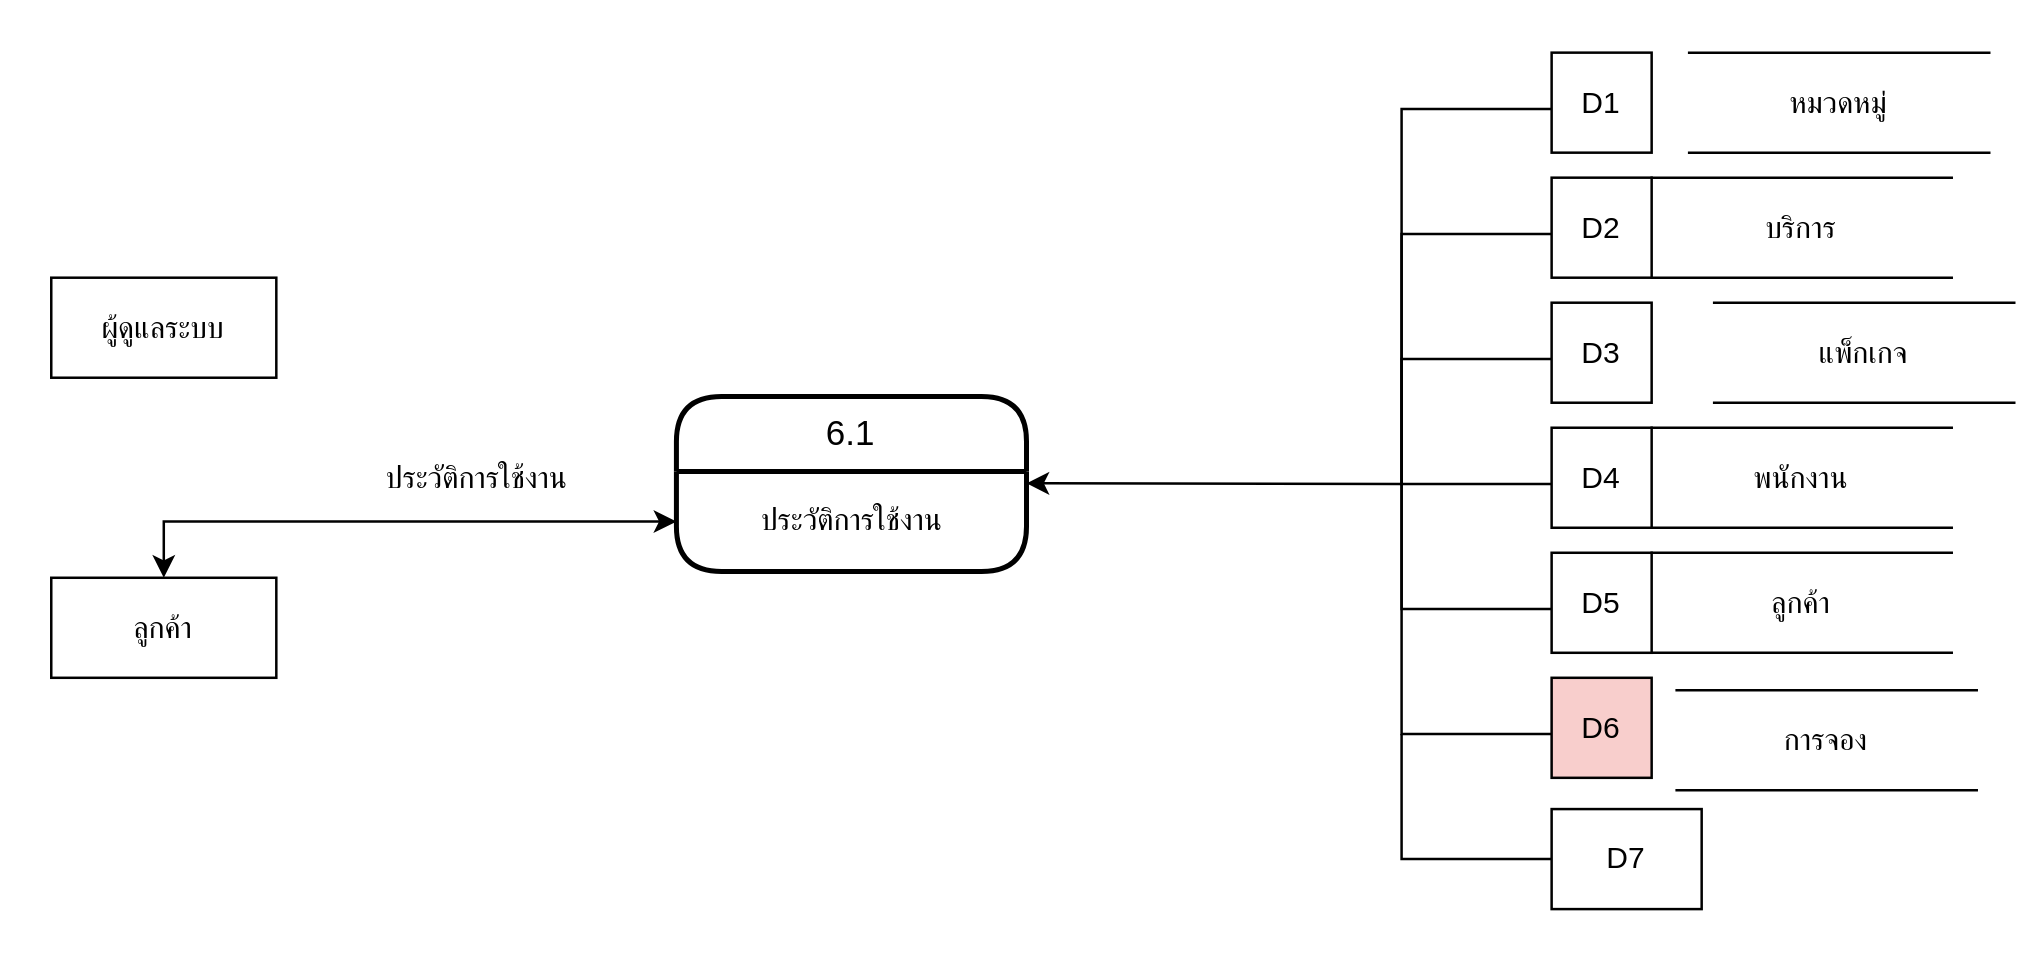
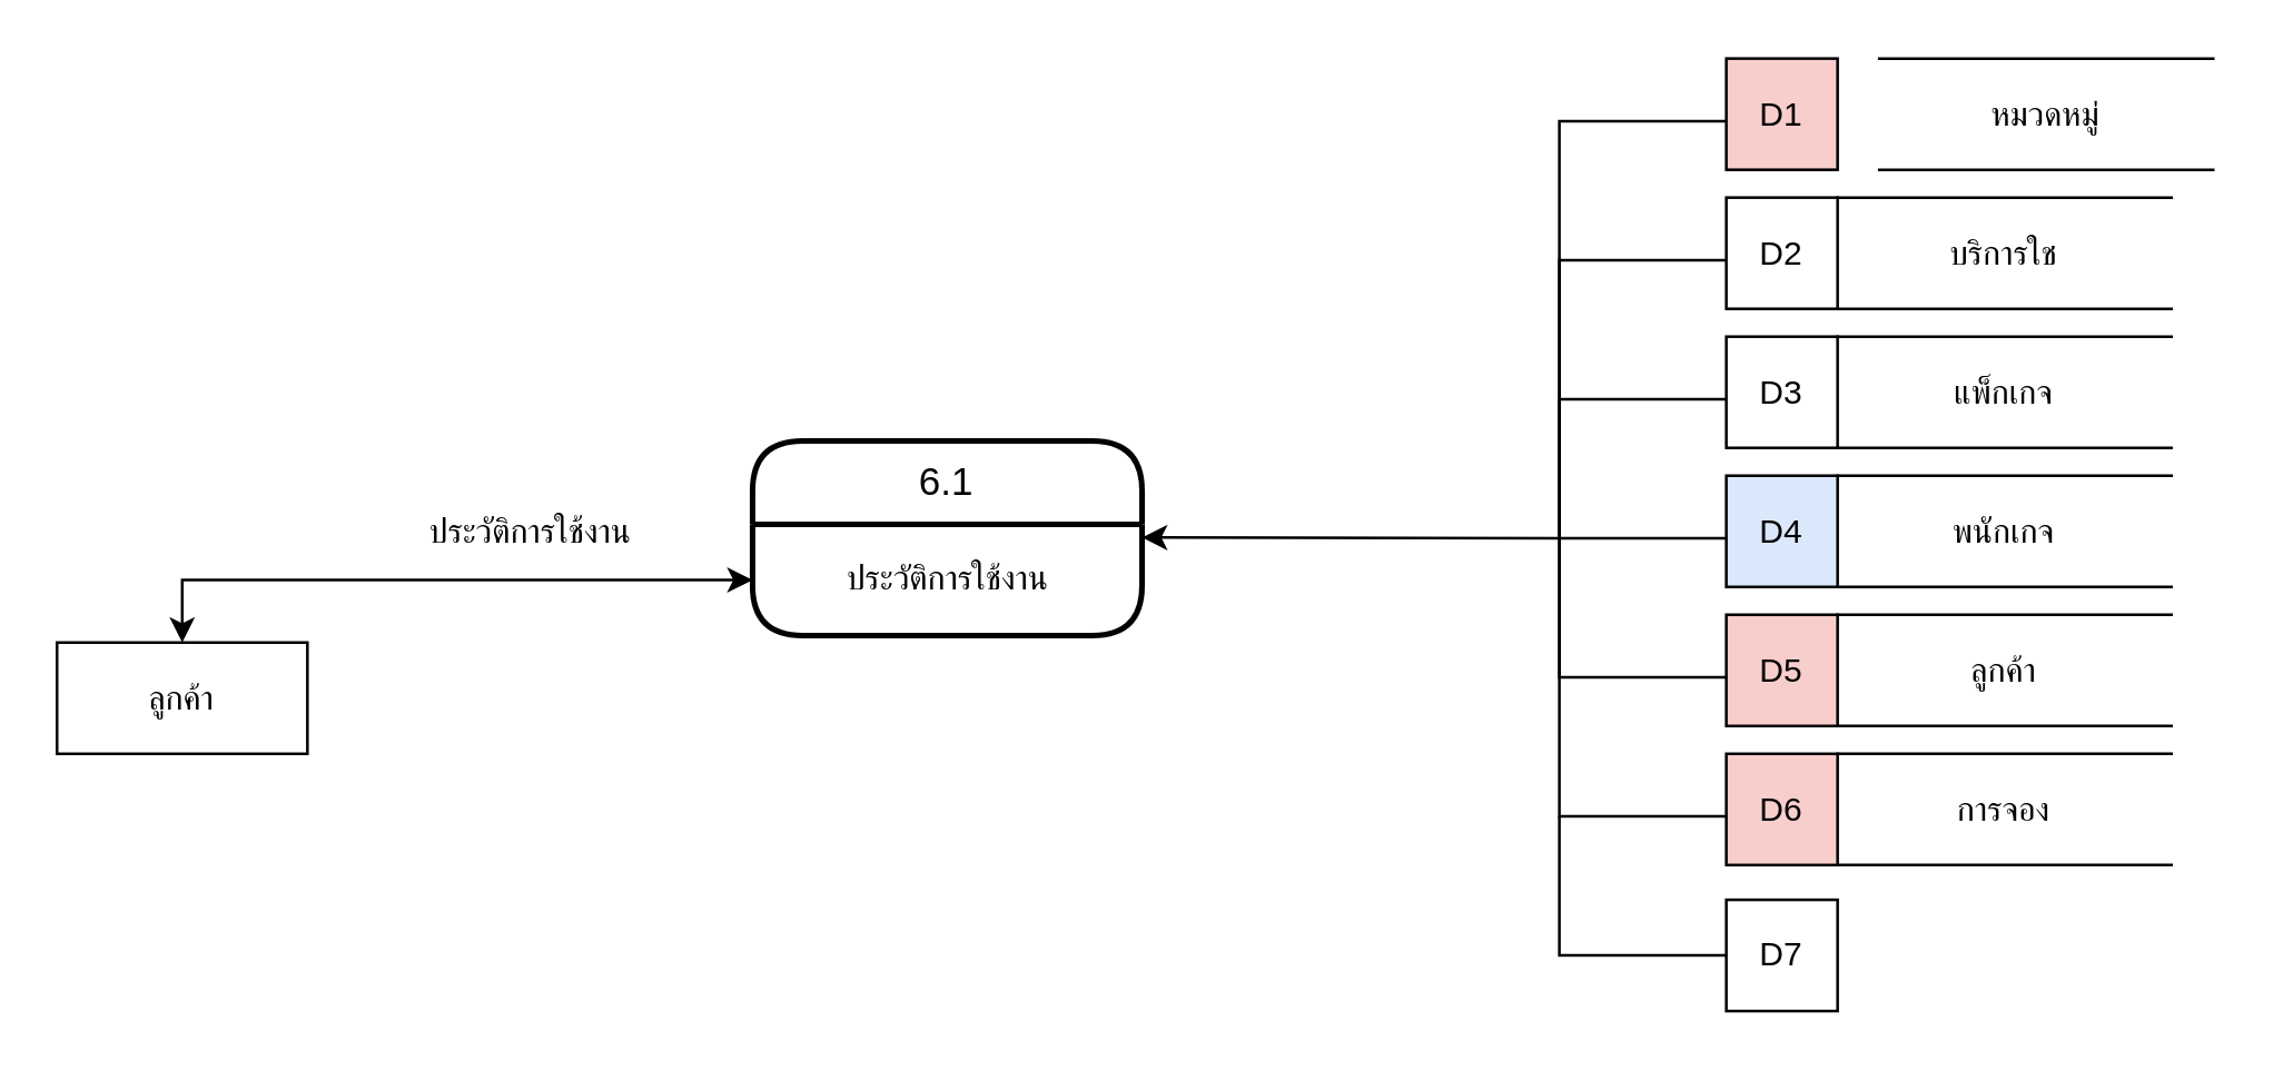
  <mxCell id="0" />
  <mxCell id="1" parent="0" />
  <mxCell id="2" value="ลูกค้า" style="rounded=0;whiteSpace=wrap;html=1;" vertex="1" parent="1"><mxGeometry x="20" y="230.5" width="90" height="40" as="geometry" /></mxCell>
  <mxCell id="3" value="6.1" style="swimlane;childLayout=stackLayout;horizontal=1;startSize=30;horizontalStack=0;rounded=1;fontSize=14;fontStyle=0;strokeWidth=2;resizeParent=0;resizeLast=1;shadow=0;dashed=0;align=center;arcSize=20;whiteSpace=wrap;html=1;swimlaneLine=1;glass=0;" vertex="1" parent="1"><mxGeometry x="270" y="158" width="140" height="70" as="geometry" /></mxCell>
  <mxCell id="4" value="ประวัติการใช้งาน" style="text;html=1;align=center;verticalAlign=middle;resizable=0;points=[];autosize=1;strokeColor=none;fillColor=none;" vertex="1" parent="3"><mxGeometry y="30" width="140" height="40" as="geometry" /></mxCell>
  <mxCell id="5" value="ประวัติการใช้งาน" style="text;html=1;align=center;verticalAlign=middle;resizable=0;points=[];autosize=1;strokeColor=none;fillColor=none;" vertex="1" parent="1"><mxGeometry x="140" y="175.5" width="100" height="30" as="geometry" /></mxCell>
  <mxCell id="6" value="" style="endArrow=classic;startArrow=classic;html=1;rounded=0;exitX=0.5;exitY=0;exitDx=0;exitDy=0;" edge="1" parent="1" source="2"><mxGeometry width="50" height="50" relative="1" as="geometry"><mxPoint x="20" y="213" as="sourcePoint" /><mxPoint x="270" y="208" as="targetPoint" /><Array as="points"><mxPoint x="65" y="208" /></Array></mxGeometry></mxCell>
- <mxCell id="7" value="ผู้ดูแลระบบ" style="rounded=0;whiteSpace=wrap;html=1;" vertex="1" parent="1"><mxGeometry x="20" y="110.5" width="90" height="40" as="geometry" /></mxCell>
  <mxCell id="8" value="หมวดหมู่" style="shape=partialRectangle;whiteSpace=wrap;html=1;left=0;right=0;fillColor=none;" vertex="1" parent="1"><mxGeometry x="675" y="20.5" width="120" height="40" as="geometry" /></mxCell>
- <mxCell id="9" value="D1" style="rounded=0;whiteSpace=wrap;html=1;" vertex="1" parent="1"><mxGeometry x="620" y="20.5" width="40" height="40" as="geometry" /></mxCell>
- <mxCell id="10" value="บริการ" style="shape=partialRectangle;whiteSpace=wrap;html=1;left=0;right=0;fillColor=none;" vertex="1" parent="1"><mxGeometry x="660" y="70.5" width="120" height="40" as="geometry" /></mxCell>
+ <mxCell id="9" value="D1" style="rounded=0;whiteSpace=wrap;html=1;fillColor=#f8cecc;" vertex="1" parent="1"><mxGeometry x="620" y="20.5" width="40" height="40" as="geometry" /></mxCell>
+ <mxCell id="10" value="บริการใช" style="shape=partialRectangle;whiteSpace=wrap;html=1;left=0;right=0;fillColor=none;" vertex="1" parent="1"><mxGeometry x="660" y="70.5" width="120" height="40" as="geometry" /></mxCell>
  <mxCell id="11" value="D2" style="rounded=0;whiteSpace=wrap;html=1;" vertex="1" parent="1"><mxGeometry x="620" y="70.5" width="40" height="40" as="geometry" /></mxCell>
- <mxCell id="12" value="แพ็กเกจ" style="shape=partialRectangle;whiteSpace=wrap;html=1;left=0;right=0;fillColor=none;" vertex="1" parent="1"><mxGeometry x="685" y="120.5" width="120" height="40" as="geometry" /></mxCell>
+ <mxCell id="12" value="แพ็กเกจ" style="shape=partialRectangle;whiteSpace=wrap;html=1;left=0;right=0;fillColor=none;" vertex="1" parent="1"><mxGeometry x="660" y="120.5" width="120" height="40" as="geometry" /></mxCell>
  <mxCell id="13" value="D3" style="rounded=0;whiteSpace=wrap;html=1;" vertex="1" parent="1"><mxGeometry x="620" y="120.5" width="40" height="40" as="geometry" /></mxCell>
- <mxCell id="14" value="พนักงาน" style="shape=partialRectangle;whiteSpace=wrap;html=1;left=0;right=0;fillColor=none;" vertex="1" parent="1"><mxGeometry x="660" y="170.5" width="120" height="40" as="geometry" /></mxCell>
- <mxCell id="15" value="D4" style="rounded=0;whiteSpace=wrap;html=1;" vertex="1" parent="1"><mxGeometry x="620" y="170.5" width="40" height="40" as="geometry" /></mxCell>
- <mxCell id="16" value="การจอง" style="shape=partialRectangle;whiteSpace=wrap;html=1;left=0;right=0;fillColor=none;" vertex="1" parent="1"><mxGeometry x="670" y="275.5" width="120" height="40" as="geometry" /></mxCell>
+ <mxCell id="14" value="พนักเกจ" style="shape=partialRectangle;whiteSpace=wrap;html=1;left=0;right=0;fillColor=none;" vertex="1" parent="1"><mxGeometry x="660" y="170.5" width="120" height="40" as="geometry" /></mxCell>
+ <mxCell id="15" value="D4" style="rounded=0;whiteSpace=wrap;html=1;fillColor=#dae8fc;" vertex="1" parent="1"><mxGeometry x="620" y="170.5" width="40" height="40" as="geometry" /></mxCell>
+ <mxCell id="16" value="การจอง" style="shape=partialRectangle;whiteSpace=wrap;html=1;left=0;right=0;fillColor=none;" vertex="1" parent="1"><mxGeometry x="660" y="270.5" width="120" height="40" as="geometry" /></mxCell>
  <mxCell id="17" value="D6" style="rounded=0;whiteSpace=wrap;html=1;fillColor=#f8cecc;" vertex="1" parent="1"><mxGeometry x="620" y="270.5" width="40" height="40" as="geometry" /></mxCell>
  <mxCell id="18" value="ลูกค้า" style="shape=partialRectangle;whiteSpace=wrap;html=1;left=0;right=0;fillColor=none;" vertex="1" parent="1"><mxGeometry x="660" y="220.5" width="120" height="40" as="geometry" /></mxCell>
- <mxCell id="19" value="D5" style="rounded=0;whiteSpace=wrap;html=1;" vertex="1" parent="1"><mxGeometry x="620" y="220.5" width="40" height="40" as="geometry" /></mxCell>
- <mxCell id="20" value="D7" style="rounded=0;whiteSpace=wrap;html=1;" vertex="1" parent="1"><mxGeometry x="620" y="323" width="60" height="40" as="geometry" /></mxCell>
+ <mxCell id="19" value="D5" style="rounded=0;whiteSpace=wrap;html=1;fillColor=#f8cecc;" vertex="1" parent="1"><mxGeometry x="620" y="220.5" width="40" height="40" as="geometry" /></mxCell>
+ <mxCell id="20" value="D7" style="rounded=0;whiteSpace=wrap;html=1;" vertex="1" parent="1"><mxGeometry x="620" y="323" width="40" height="40" as="geometry" /></mxCell>
  <mxCell id="21" value="" style="endArrow=classic;html=1;rounded=0;entryX=1;entryY=0.5;entryDx=0;entryDy=0;" edge="1" parent="1"><mxGeometry width="50" height="50" relative="1" as="geometry"><mxPoint x="560" y="193" as="sourcePoint" /><mxPoint x="410" y="192.71" as="targetPoint" /></mxGeometry></mxCell>
  <mxCell id="22" value="" style="endArrow=none;html=1;rounded=0;entryX=0;entryY=0.5;entryDx=0;entryDy=0;exitX=0;exitY=0.5;exitDx=0;exitDy=0;" edge="1" parent="1"><mxGeometry width="50" height="50" relative="1" as="geometry"><mxPoint x="620" y="293" as="sourcePoint" /><mxPoint x="620" y="43" as="targetPoint" /><Array as="points"><mxPoint x="560" y="293" /><mxPoint x="560" y="43" /></Array></mxGeometry></mxCell>
  <mxCell id="23" value="" style="endArrow=none;html=1;rounded=0;entryX=0;entryY=0.5;entryDx=0;entryDy=0;exitX=0;exitY=0.5;exitDx=0;exitDy=0;" edge="1" parent="1"><mxGeometry width="50" height="50" relative="1" as="geometry"><mxPoint x="620" y="243" as="sourcePoint" /><mxPoint x="620" y="93" as="targetPoint" /><Array as="points"><mxPoint x="560" y="243" /><mxPoint x="560" y="93" /></Array></mxGeometry></mxCell>
  <mxCell id="24" value="" style="endArrow=none;html=1;rounded=0;entryX=0;entryY=0.5;entryDx=0;entryDy=0;exitX=0;exitY=0.5;exitDx=0;exitDy=0;" edge="1" parent="1"><mxGeometry width="50" height="50" relative="1" as="geometry"><mxPoint x="620" y="193" as="sourcePoint" /><mxPoint x="620" y="143" as="targetPoint" /><Array as="points"><mxPoint x="560" y="193" /><mxPoint x="560" y="143" /></Array></mxGeometry></mxCell>
  <mxCell id="25" value="" style="endArrow=none;html=1;rounded=0;entryX=0;entryY=0.5;entryDx=0;entryDy=0;" edge="1" parent="1" target="20"><mxGeometry width="50" height="50" relative="1" as="geometry"><mxPoint x="560" y="293" as="sourcePoint" /><mxPoint x="610" y="223" as="targetPoint" /><Array as="points"><mxPoint x="560" y="343" /></Array></mxGeometry></mxCell>
